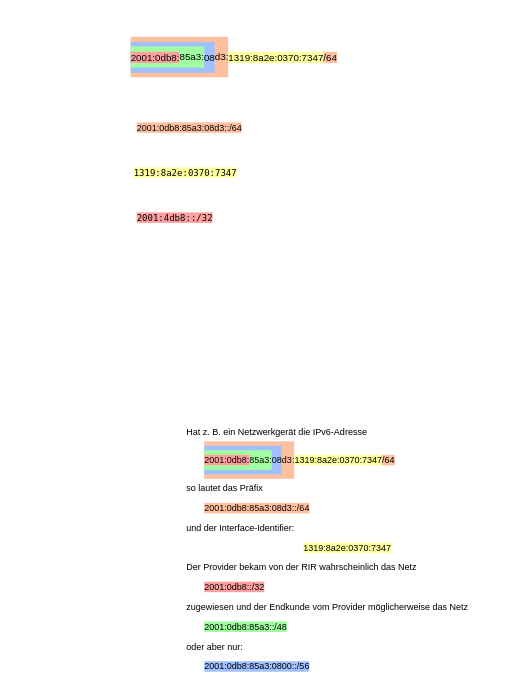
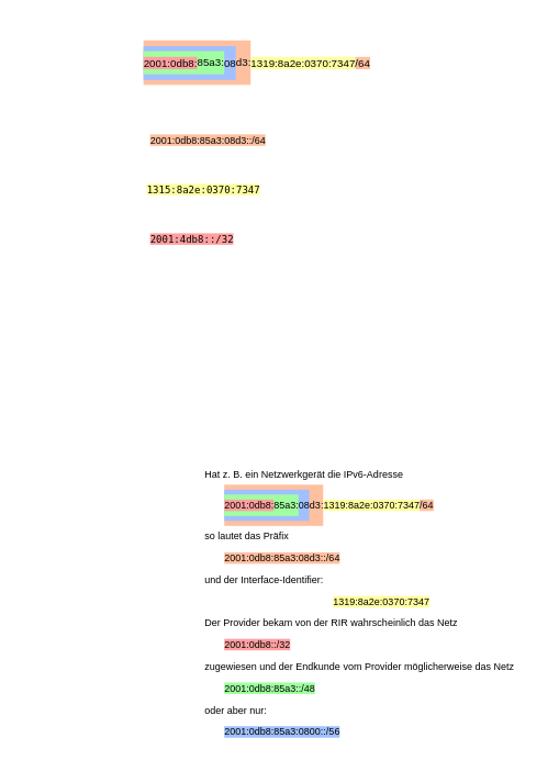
  <mxCell id="0" />
  <mxCell id="1" parent="0" />
  <mxCell id="2" value="&lt;div style=&quot;margin-left: 2em; font-size: 13px;&quot;&gt;&lt;font face=&quot;Courier New&quot;&gt;&lt;b&gt;&lt;br&gt;&lt;/b&gt;&lt;/font&gt;&lt;pre style=&quot;&quot;&gt;&lt;font face=&quot;Helvetica&quot;&gt;&lt;span style=&quot;background: rgb(255, 192, 160); padding: 1.5em 0px; line-height: 3em;&quot;&gt;&lt;span style=&quot;background: rgb(160, 192, 255); padding: 1em 0px;&quot;&gt;&lt;span style=&quot;background: rgb(160, 255, 160); padding: 0.5em 0px;&quot;&gt;&lt;span style=&quot;background: rgb(255, 160, 160);&quot;&gt;2001:0db8:&lt;/span&gt;85a3:&lt;/span&gt;08&lt;/span&gt;d3:&lt;/span&gt;&lt;span style=&quot;background: rgb(255, 255, 160);&quot;&gt;1319:8a2e:0370:7347&lt;/span&gt;&lt;span style=&quot;background: rgb(255, 192, 160);&quot;&gt;/64&lt;/span&gt;&lt;/font&gt;&lt;/pre&gt;&lt;br&gt;&lt;/div&gt;" style="text;html=1;verticalAlign=top;align=left;whiteSpace=wrap;" vertex="1" parent="1"><mxGeometry x="146" y="20" width="360" height="110" as="geometry" /></mxCell>
  <mxCell id="3" value="&lt;div style=&quot;margin-left: 2em;&quot;&gt;&lt;br&gt;&lt;p style=&quot;&quot;&gt;&lt;span style=&quot;background:#FFC0A0&quot;&gt;2001:0db8:85a3:08d3::/64&lt;/span&gt;&lt;br&gt;&lt;/p&gt;&lt;br&gt;&lt;/div&gt;" style="text;whiteSpace=wrap;html=1;" vertex="1" parent="1"><mxGeometry x="156" y="130" width="230" height="90" as="geometry" /></mxCell>
- <mxCell id="4" value="&lt;div style=&quot;font-family:monospace; margin-left: 2em;&quot;&gt;&#10;&lt;p&gt;&lt;span style=&quot;background:#FFFFA0; margin-left:11em;&quot;&gt;1319:8a2e:0370:7347&lt;/span&gt;&#10;&lt;/p&gt;&#10;&lt;/div&gt;" style="text;whiteSpace=wrap;html=1;" vertex="1" parent="1"><mxGeometry x="20" y="190" width="330" height="90" as="geometry" /></mxCell>
+ <mxCell id="4" value="&lt;div style=&quot;font-family:monospace; margin-left: 2em;&quot;&gt;&#10;&lt;p&gt;&lt;span style=&quot;background:#FFFFA0; margin-left:11em;&quot;&gt;1315:8a2e:0370:7347&lt;/span&gt;&#10;&lt;/p&gt;&#10;&lt;/div&gt;" style="text;whiteSpace=wrap;html=1;" vertex="1" parent="1"><mxGeometry x="20" y="190" width="330" height="90" as="geometry" /></mxCell>
  <mxCell id="5" value="&lt;div style=&quot;font-family:monospace; margin-left: 2em;&quot;&gt;&#10;&lt;p&gt;&lt;span style=&quot;background:#FFA0A0&quot;&gt;2001:4db8::/32&lt;/span&gt;&#10;&lt;/p&gt;&#10;&lt;/div&gt;" style="text;whiteSpace=wrap;html=1;" vertex="1" parent="1"><mxGeometry x="156" y="250" width="160" height="90" as="geometry" /></mxCell>
  <mxCell id="6" value="&lt;p&gt;Hat z.&amp;nbsp;B. ein Netzwerkgerät die IPv6-Adresse&lt;/p&gt;&lt;div style=&quot;margin-left: 2em;&quot;&gt;&lt;p&gt;&lt;span style=&quot;background: #FFC0A0; padding: 1.5em 0; line-height: 3em;&quot;&gt;&lt;span style=&quot;background: #A0C0FF; padding: 1em 0;&quot;&gt;&lt;span style=&quot;background: #A0FFA0; padding: .5em 0;&quot;&gt;&lt;span style=&quot;background:#FFA0A0&quot;&gt;2001:0db8:&lt;/span&gt;85a3:&lt;/span&gt;08&lt;/span&gt;d3:&lt;/span&gt;&lt;span style=&quot;background:#FFFFA0&quot;&gt;1319:8a2e:0370:7347&lt;/span&gt;&lt;span style=&quot;background:#FFC0A0&quot;&gt;/64&lt;/span&gt;&lt;br&gt;&lt;/p&gt;&lt;/div&gt;&lt;p&gt;so lautet das Präfix&lt;/p&gt;&lt;div style=&quot;margin-left: 2em;&quot;&gt;&lt;p&gt;&lt;span style=&quot;background:#FFC0A0&quot;&gt;2001:0db8:85a3:08d3::/64&lt;/span&gt;&lt;br&gt;&lt;/p&gt;&lt;/div&gt;&lt;p&gt;und der Interface-Identifier:&lt;/p&gt;&lt;div style=&quot;margin-left: 2em;&quot;&gt;&lt;p&gt;&lt;span style=&quot;background:#FFFFA0; margin-left:11em;&quot;&gt;1319:8a2e:0370:7347&lt;/span&gt;&lt;/p&gt;&lt;/div&gt;&lt;p&gt;Der Provider bekam von der RIR wahrscheinlich das Netz&lt;/p&gt;&lt;div style=&quot;margin-left: 2em;&quot;&gt;&lt;p&gt;&lt;span style=&quot;background:#FFA0A0&quot;&gt;2001:0db8::/32&lt;/span&gt;&lt;/p&gt;&lt;/div&gt;&lt;p&gt;zugewiesen und der Endkunde vom Provider möglicherweise das Netz&lt;/p&gt;&lt;div style=&quot;margin-left: 2em;&quot;&gt;&lt;p&gt;&lt;span style=&quot;background:#A0FFA0&quot;&gt;2001:0db8:85a3::/48&lt;/span&gt;&lt;/p&gt;&lt;/div&gt;&lt;p&gt;oder aber nur:&lt;/p&gt;&lt;div style=&quot;margin-left: 2em;&quot;&gt;&lt;p style=&quot;&quot;&gt;&lt;span style=&quot;background:#A0C0FF&quot;&gt;2001:0db8:85a3:0800::/56&lt;/span&gt;&lt;/p&gt;&lt;/div&gt;" style="text;whiteSpace=wrap;html=1;" vertex="1" parent="1"><mxGeometry x="246" y="550" width="410" height="350" as="geometry" /></mxCell>
